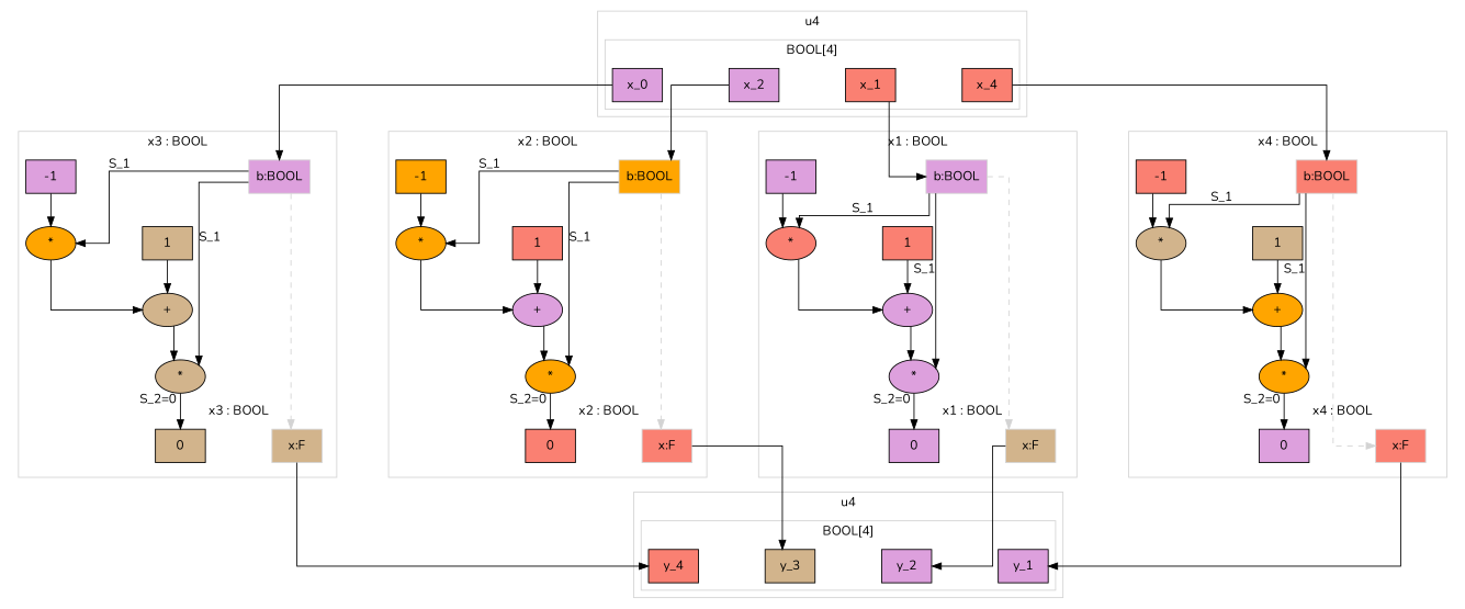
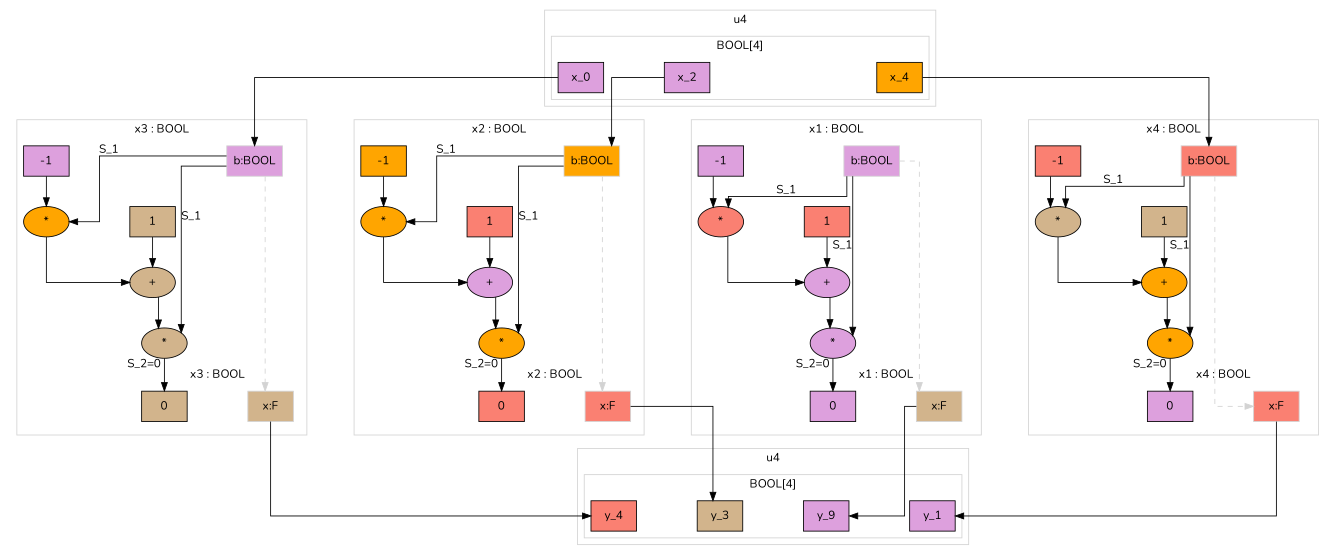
  digraph {
    fontname=Nunito
    forcelabels=true
    nodesep=1.0
    splines=ortho
    node [fillcolor=plum fontname=Nunito shape=box style=filled]
    edge [fontname=Nunito]
    n1 [label=y_1]
-   n2 [label=y_2]
+   n2 [label=y_9]
    n3 [fillcolor=tan label=y_3]
    n4 [fillcolor=salmon label=y_4]
    n5 [color=lightgrey fillcolor=tan label="x:F"]
    n6 [fillcolor=tan label=0]
    n7 [color=lightgray label="b:BOOL"]
    n8 [fillcolor=orange label="*" shape=""]
    n9 [fillcolor=tan label="*" shape=""]
    n10 [fillcolor=tan label="+" shape=""]
    n11 [fillcolor=tan label=1]
    n12 [label=-1]
    n13 [color=lightgrey fillcolor=tan label="x:F"]
    n14 [label=0]
    n15 [color=lightgray label="b:BOOL"]
    n16 [fillcolor=salmon label="*" shape=""]
    n17 [label="*" shape=""]
    n18 [label="+" shape=""]
    n19 [fillcolor=salmon label=1]
    n20 [label=-1]
    n21 [color=lightgrey fillcolor=salmon label="x:F"]
    n22 [label=0]
    n23 [color=lightgray fillcolor=salmon label="b:BOOL"]
    n24 [fillcolor=tan label="*" shape=""]
    n25 [fillcolor=orange label="*" shape=""]
    n26 [fillcolor=orange label="+" shape=""]
    n27 [fillcolor=tan label=1]
    n28 [fillcolor=salmon label=-1]
    n29 [color=lightgrey fillcolor=salmon label="x:F"]
    n30 [fillcolor=salmon label=0]
    n31 [color=lightgray fillcolor=orange label="b:BOOL"]
    n32 [fillcolor=orange label="*" shape=""]
    n33 [fillcolor=orange label="*" shape=""]
    n34 [label="+" shape=""]
    n35 [fillcolor=salmon label=1]
    n36 [fillcolor=orange label=-1]
-   n37 [fillcolor=salmon label=x_1]
    n38 [label=x_2]
    n39 [label=x_0]
-   n40 [fillcolor=salmon label=x_4]
+   n40 [fillcolor=orange label=x_4]
    subgraph cluster_1 {
      color=lightgray
      label=u4
      subgraph cluster_2 {
        color=lightgray
        label="BOOL[4]"
        n1
        n2
        n3
        n4
      }
    }
    subgraph cluster_3 {
      color=white
      subgraph cluster_4 {
        color=lightgray
        label="x3 : BOOL"
        n7
        n8
        n9
        n10
        n11
        n12
        subgraph cluster_5 {
          color=white
          label="x3 : BOOL"
          n5
          n6
        }
      }
      subgraph cluster_6 {
        color=lightgray
        label="x1 : BOOL"
        n15
        n16
        n17
        n18
        n19
        n20
        subgraph cluster_7 {
          color=white
          label="x1 : BOOL"
          n13
          n14
        }
      }
      subgraph cluster_8 {
        color=lightgray
        label="x4 : BOOL"
        n23
        n24
        n25
        n26
        n27
        n28
        subgraph cluster_9 {
          color=white
          label="x4 : BOOL"
          n21
          n22
        }
      }
      subgraph cluster_10 {
        color=lightgray
        label="x2 : BOOL"
        n31
        n32
        n33
        n34
        n35
        n36
        subgraph cluster_11 {
          color=white
          label="x2 : BOOL"
          n29
          n30
        }
      }
    }
    subgraph cluster_12 {
      color=lightgray
      label=u4
      subgraph cluster_13 {
        color=lightgray
        label="BOOL[4]"
-       n37
        n38
        n39
        n40
      }
    }
    n5 -> n4
    n7 -> n5 [color=lightgrey style=dashed]
    n7 -> n8 [xlabel=S_1]
    n7 -> n9 [xlabel=S_1]
    n8 -> n10
    n9 -> n6 [xlabel="S_2=0 "]
    n10 -> n9
    n11 -> n10
    n12 -> n8
    n13 -> n2
    n15 -> n13 [color=lightgrey style=dashed]
    n15 -> n16 [xlabel=S_1]
    n15 -> n17 [xlabel=S_1]
    n16 -> n18
    n17 -> n14 [xlabel="S_2=0 "]
    n18 -> n17
    n19 -> n18
    n20 -> n16
    n21 -> n1
    n23 -> n21 [color=lightgrey style=dashed]
    n23 -> n24 [xlabel=S_1]
    n23 -> n25 [xlabel=S_1]
    n24 -> n26
    n25 -> n22 [xlabel="S_2=0 "]
    n26 -> n25
    n27 -> n26
    n28 -> n24
    n29 -> n3
    n31 -> n29 [color=lightgrey style=dashed]
    n31 -> n32 [xlabel=S_1]
    n31 -> n33 [xlabel=S_1]
    n32 -> n34
    n33 -> n30 [xlabel="S_2=0 "]
    n34 -> n33
    n35 -> n34
    n36 -> n32
-   n37 -> n15
    n38 -> n31
    n39 -> n7
    n40 -> n23
  }
